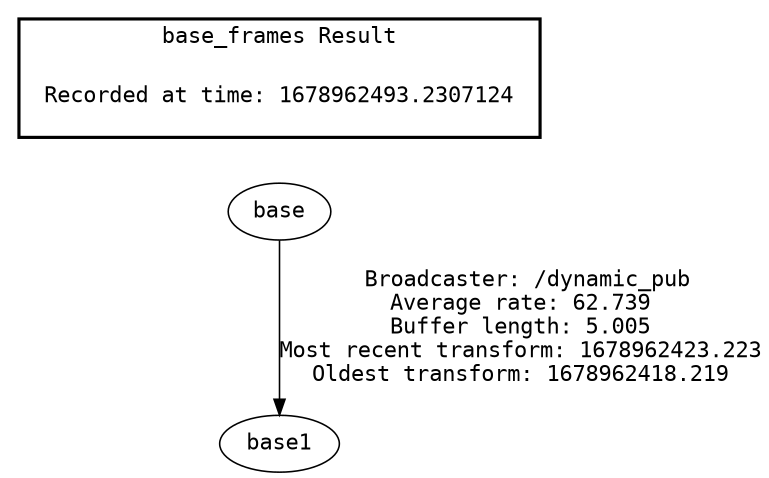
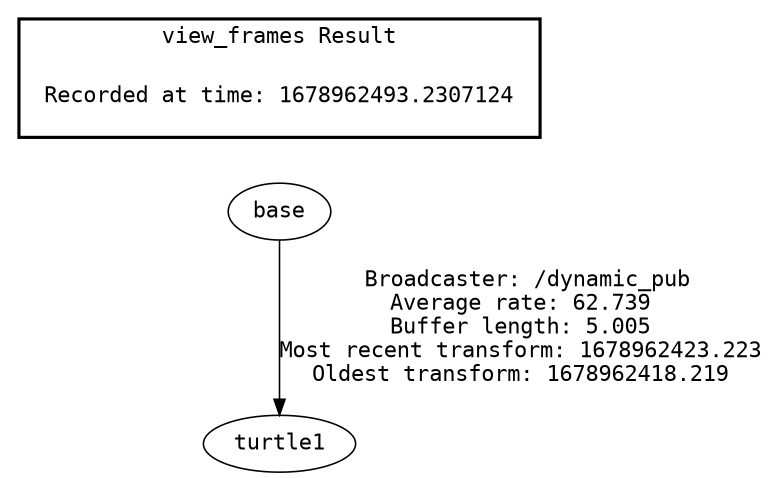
  digraph {
    fontname="DejaVu Sans Mono"
    node [fontname="DejaVu Sans Mono"]
    edge [fontname="DejaVu Sans Mono"]
    n1 [label="Recorded at time: 1678962493.2307124" shape=plaintext]
    base
-   turtle1 [label=base1]
+   turtle1
    subgraph cluster_1 {
      color=black
-     label="base_frames Result"
+     label="view_frames Result"
      style=bold
      n1
    }
    n1 -> base [style=invis]
    base -> turtle1 [label=" Broadcaster: /dynamic_pub\nAverage rate: 62.739\nBuffer length: 5.005\nMost recent transform: 1678962423.223\nOldest transform: 1678962418.219\n"]
  }
